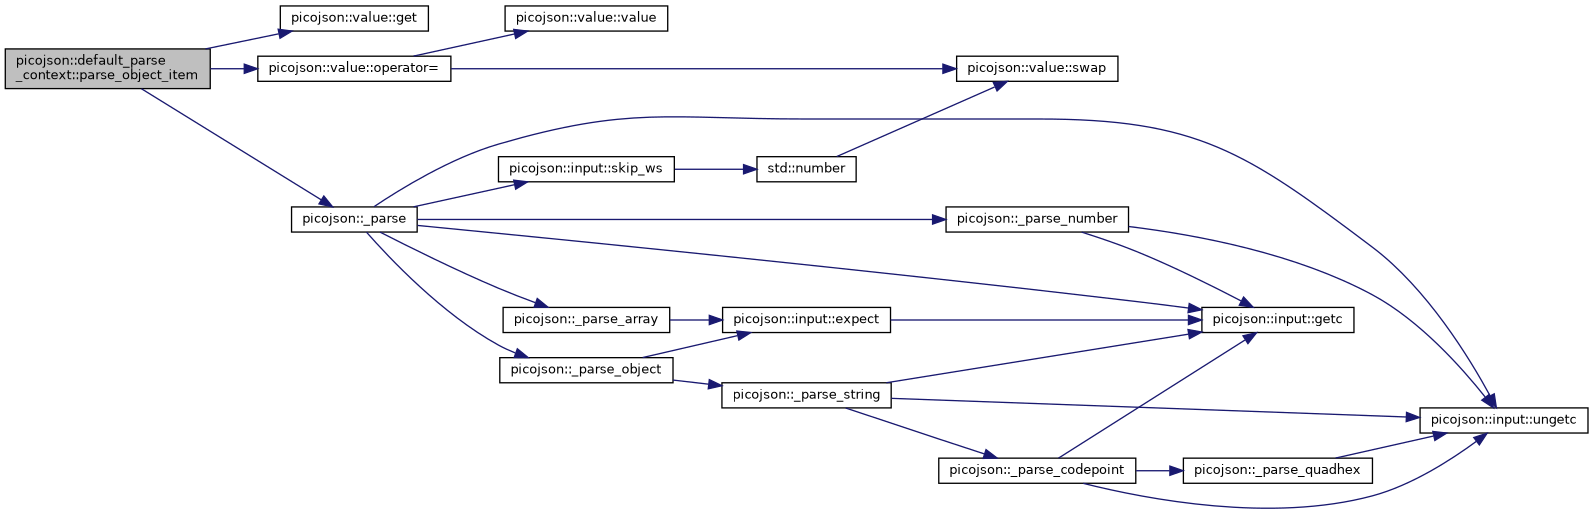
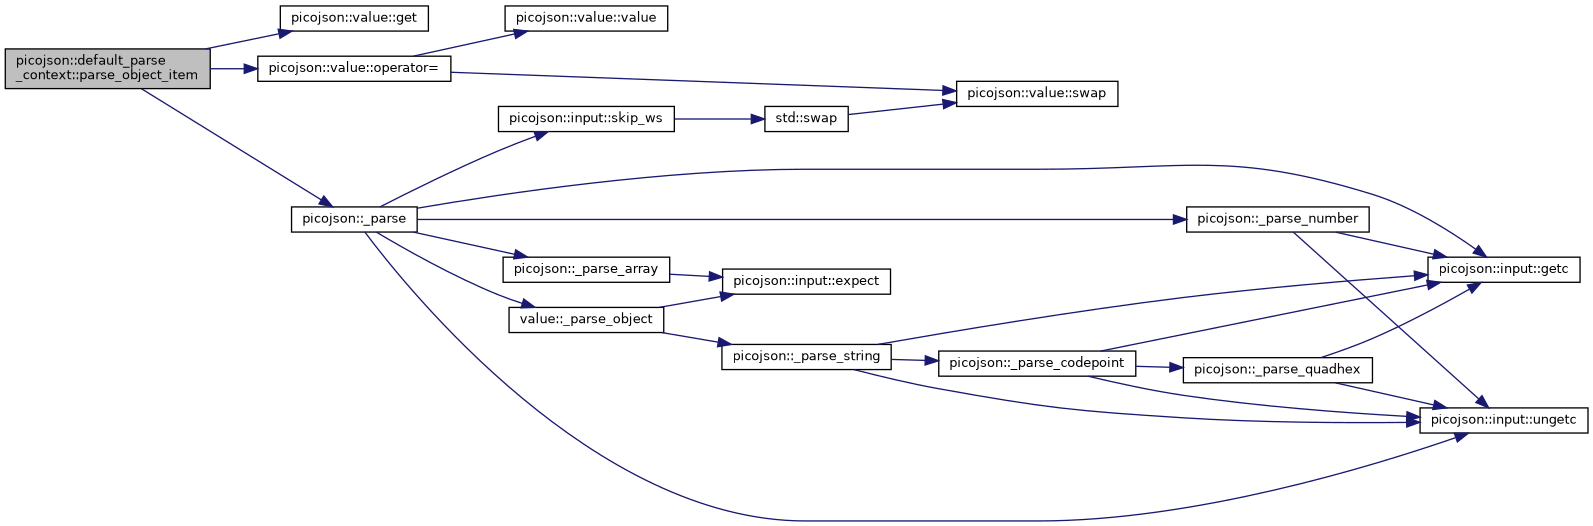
  digraph {
    rankdir=LR
    node [color=black fillcolor=white fontname=Helvetica fontsize=10 shape=record style=filled]
    edge [color=midnightblue fontname=Helvetica fontsize=10 labelfontname=Helvetica labelfontsize=10 style=solid]
    n1 [fillcolor=grey75 fontcolor=black height=0.2 label="picojson::default_parse\l_context::parse_object_item" width=0.4]
    n2 [height=0.2 label="picojson::value::get" width=0.4]
    n3 [height=0.2 label="picojson::_parse" width=0.4]
    n4 [height=0.2 label="picojson::value::operator=" width=0.4]
    n5 [height=0.2 label="picojson::input::skip_ws" width=0.4]
    n6 [height=0.2 label="picojson::input::getc" width=0.4]
    n7 [height=0.2 label="picojson::_parse_array" width=0.4]
-   n8 [height=0.2 label="picojson::_parse_object" width=0.4]
+   n8 [height=0.2 label="value::_parse_object" width=0.4]
    n9 [height=0.2 label="picojson::input::ungetc" width=0.4]
    n10 [height=0.2 label="picojson::_parse_number" width=0.4]
    n11 [height=0.2 label="picojson::value::swap" width=0.4]
    n12 [height=0.2 label="picojson::value::value" width=0.4]
-   n13 [height=0.2 label="std::number" width=0.4]
+   n13 [height=0.2 label="std::swap" width=0.4]
    n14 [height=0.2 label="picojson::input::expect" width=0.4]
    n15 [height=0.2 label="picojson::_parse_string" width=0.4]
    n16 [height=0.2 label="picojson::_parse_codepoint" width=0.4]
    n17 [height=0.2 label="picojson::_parse_quadhex" width=0.4]
    n1 -> n2
    n1 -> n3
    n1 -> n4
    n3 -> n5
    n3 -> n6
    n3 -> n7
    n3 -> n8
    n3 -> n9
    n3 -> n10
    n4 -> n11
    n4 -> n12
    n5 -> n13
    n7 -> n14
    n8 -> n14
    n8 -> n15
    n10 -> n6
    n10 -> n9
    n13 -> n11
    n15 -> n6
    n15 -> n9
    n15 -> n16
    n16 -> n6
    n16 -> n9
    n16 -> n17
-   n14 -> n6
+   n17 -> n6
    n17 -> n9
  }
